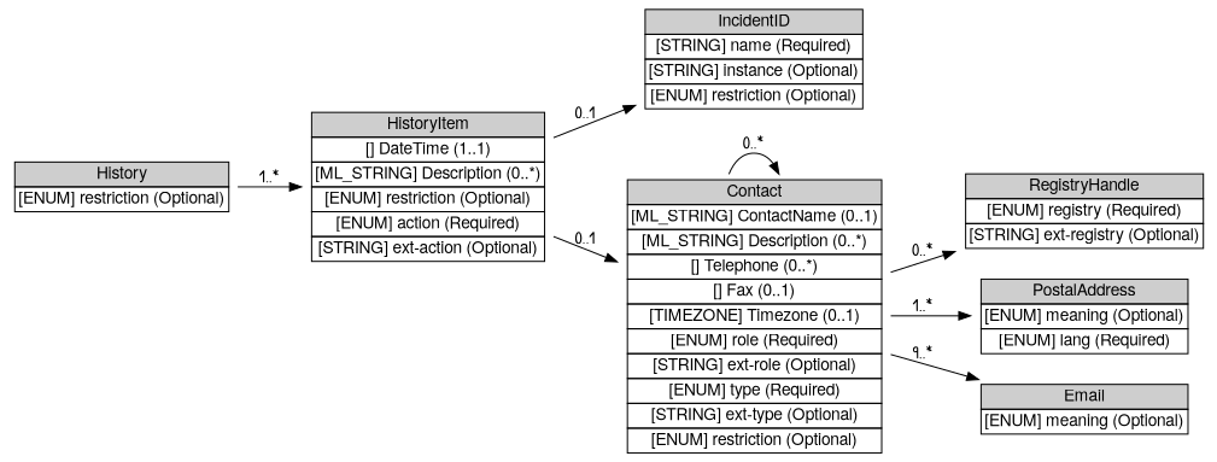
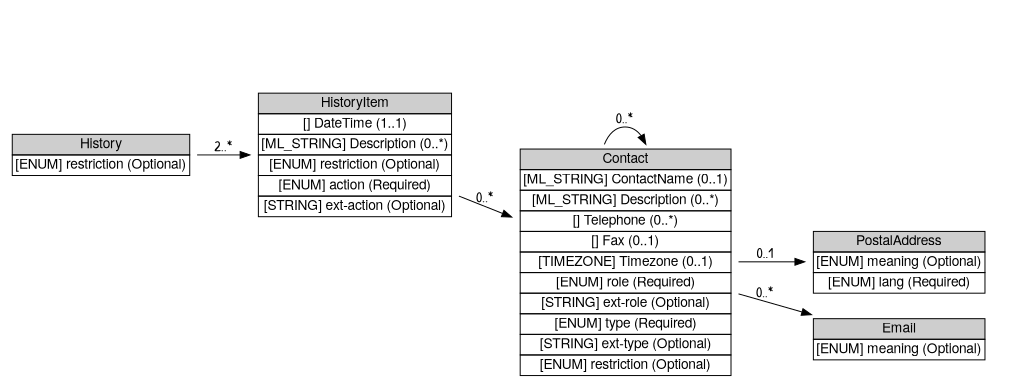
  digraph {
    fontname="Patrick Hand"
    rankdir=LR
    node [fontname="Patrick Hand" shape=plaintext]
    edge [fontname="Patrick Hand"]
    n1 [height=0.69444 label=<<table BORDER="0" CELLBORDER="1" CELLSPACING="0"> <tr> <td BGCOLOR="#CECECE" HREF="/idmef_parser/IODEF/History.html" TITLE="The History class is a log of the significant events or actions performed by the involved parties during the course of handling the incident. "><FONT FACE="Nimbus Sans L">History</FONT></td> </tr>" %<tr><td  HREF="/idmef_parser/IODEF/History.html" TITLE="This attribute is defined in Section 3.2."><FONT FACE="Nimbus Sans L">[ENUM] restriction (Optional)</FONT></td></tr>%</table>> width=2.7361]
    n2 [height=1.8611 label=<<table BORDER="0" CELLBORDER="1" CELLSPACING="0"> <tr> <td BGCOLOR="#CECECE" HREF="/idmef_parser/IODEF/HistoryItem.html" TITLE="The HistoryItem class is an entry in the History (Section 3.11) log that documents a particular action or event that occurred in the course of handling the incident. The details of the entry are a free-form description, but each can be categorized with the type attribute. "><FONT FACE="Nimbus Sans L">HistoryItem</FONT></td> </tr>" %<tr><td  HREF="/idmef_parser/IODEF/HistoryItem.html" TITLE="Timestamp of this entry in the history log (e.g., when the action described in the Description was taken)."><FONT FACE="Nimbus Sans L">[] DateTime (1..1)</FONT></td></tr>%<tr><td  HREF="/idmef_parser/IODEF/HistoryItem.html" TITLE="A free-form textual description of the action or event."><FONT FACE="Nimbus Sans L">[ML_STRING] Description (0..*)</FONT></td></tr>%<tr><td  HREF="/idmef_parser/IODEF/HistoryItem.html" TITLE="This attribute has been defined in Section 3.2."><FONT FACE="Nimbus Sans L">[ENUM] restriction (Optional)</FONT></td></tr>%<tr><td  HREF="/idmef_parser/IODEF/HistoryItem.html" TITLE="Classifies a performed action or occurrence documented in this history log entry.  As activity will likely have been instigated either through a previously conveyed expectation or internal investigation, this attribute is identical to the category attribute of the Expectation class.  The difference is only one of tense.  When an action is in this class, it has been completed.  See Section 3.13."><FONT FACE="Nimbus Sans L">[ENUM] action (Required)</FONT></td></tr>%<tr><td  HREF="/idmef_parser/IODEF/HistoryItem.html" TITLE="A means by which to extend the action attribute.  See Section 5.1."><FONT FACE="Nimbus Sans L">[STRING] ext-action (Optional)</FONT></td></tr>%</table>> width=2.9444]
-   n3 [height=1.2778 label=<<table BORDER="0" CELLBORDER="1" CELLSPACING="0"> <tr> <td BGCOLOR="#CECECE" HREF="/idmef_parser/IODEF/IncidentID.html" TITLE="The IncidentID class represents an incident tracking number that is unique in the context of the CSIRT and identifies the activity characterized in an IODEF Document. This identifier would serve as an index into the CSIRT incident handling system. The combination of the name attribute and the string in the element content MUST be a globally unique identifier describing the activity. Documents generated by a given CSIRT MUST NOT reuse the same value unless they are referencing the same incident. "><FONT FACE="Nimbus Sans L">IncidentID</FONT></td> </tr>" %<tr><td  HREF="/idmef_parser/IODEF/IncidentID.html" TITLE="An identifier describing the CSIRT that created the document.  In order to have a globally unique CSIRT name, the fully qualified domain name associated with the CSIRT MUST be used."><FONT FACE="Nimbus Sans L">[STRING] name (Required)</FONT></td></tr>%<tr><td  HREF="/idmef_parser/IODEF/IncidentID.html" TITLE="An identifier referencing a subset of the named incident."><FONT FACE="Nimbus Sans L">[STRING] instance (Optional)</FONT></td></tr>%<tr><td  HREF="/idmef_parser/IODEF/IncidentID.html" TITLE="This attribute has been defined in Section 3.2."><FONT FACE="Nimbus Sans L">[ENUM] restriction (Optional)</FONT></td></tr>%</table>> width=2.7639]
    n4 [height=3.3194 label=<<table BORDER="0" CELLBORDER="1" CELLSPACING="0"> <tr> <td BGCOLOR="#CECECE" HREF="/idmef_parser/IODEF/Contact.html" TITLE="The Contact class describes contact information for organizations and personnel involved in the incident. This class allows for the naming of the involved party, specifying contact information for them, and identifying their role in the incident. "><FONT FACE="Nimbus Sans L">Contact</FONT></td> </tr>" %<tr><td  HREF="/idmef_parser/IODEF/Contact.html" TITLE="The name of the contact.  The contact may either be an organization or a person.  The type attribute disambiguates the semantics."><FONT FACE="Nimbus Sans L">[ML_STRING] ContactName (0..1)</FONT></td></tr>%<tr><td  HREF="/idmef_parser/IODEF/Contact.html" TITLE="A free-form description of this contact.  In the case of a person, this is often the organizational title of the individual."><FONT FACE="Nimbus Sans L">[ML_STRING] Description (0..*)</FONT></td></tr>%<tr><td  HREF="/idmef_parser/IODEF/Contact.html" TITLE="The telephone number of the contact."><FONT FACE="Nimbus Sans L">[] Telephone (0..*)</FONT></td></tr>%<tr><td  HREF="/idmef_parser/IODEF/Contact.html" TITLE="The facsimile telephone number of the contact."><FONT FACE="Nimbus Sans L">[] Fax (0..1)</FONT></td></tr>%<tr><td  HREF="/idmef_parser/IODEF/Contact.html" TITLE="The timezone in which the contact resides formatted according to Section 2.9."><FONT FACE="Nimbus Sans L">[TIMEZONE] Timezone (0..1)</FONT></td></tr>%<tr><td  HREF="/idmef_parser/IODEF/Contact.html" TITLE="Indicates the role the contact fulfills.  This attribute is defined as an enumerated list:"><FONT FACE="Nimbus Sans L">[ENUM] role (Required)</FONT></td></tr>%<tr><td  HREF="/idmef_parser/IODEF/Contact.html" TITLE="A means by which to extend the role attribute. See Section 5.1."><FONT FACE="Nimbus Sans L">[STRING] ext-role (Optional)</FONT></td></tr>%<tr><td  HREF="/idmef_parser/IODEF/Contact.html" TITLE="Indicates the type of contact being described. This attribute is defined as an enumerated list:"><FONT FACE="Nimbus Sans L">[ENUM] type (Required)</FONT></td></tr>%<tr><td  HREF="/idmef_parser/IODEF/Contact.html" TITLE="A means by which to extend the type attribute. See Section 5.1."><FONT FACE="Nimbus Sans L">[STRING] ext-type (Optional)</FONT></td></tr>%<tr><td  HREF="/idmef_parser/IODEF/Contact.html" TITLE="This attribute is defined in Section 3.2."><FONT FACE="Nimbus Sans L">[ENUM] restriction (Optional)</FONT></td></tr>%</table>> width=3.1944]
-   n5 [height=0.98611 label=<<table BORDER="0" CELLBORDER="1" CELLSPACING="0"> <tr> <td BGCOLOR="#CECECE" HREF="/idmef_parser/IODEF/RegistryHandle.html" TITLE="The RegistryHandle class represents a handle into an Internet registry or community-specific database. The handle is specified in the element content and the type attribute specifies the database. "><FONT FACE="Nimbus Sans L">RegistryHandle</FONT></td> </tr>" %<tr><td  HREF="/idmef_parser/IODEF/RegistryHandle.html" TITLE="The database to which the handle belongs.  The default value is &#39;local&#39;.  The possible values are:"><FONT FACE="Nimbus Sans L">[ENUM] registry (Required)</FONT></td></tr>%<tr><td  HREF="/idmef_parser/IODEF/RegistryHandle.html" TITLE="A means by which to extend the registry attribute.  See Section 5.1."><FONT FACE="Nimbus Sans L">[STRING] ext-registry (Optional)</FONT></td></tr>%</table>> width=2.9861]
    n6 [height=0.98611 label=<<table BORDER="0" CELLBORDER="1" CELLSPACING="0"> <tr> <td BGCOLOR="#CECECE" HREF="/idmef_parser/IODEF/PostalAddress.html" TITLE="The PostalAddress class specifies a postal address formatted according to the POSTAL data type (Section 2.11). "><FONT FACE="Nimbus Sans L">PostalAddress</FONT></td> </tr>" %<tr><td  HREF="/idmef_parser/IODEF/PostalAddress.html" TITLE="A free-form description of the element content."><FONT FACE="Nimbus Sans L">[ENUM] meaning (Optional)</FONT></td></tr>%<tr><td  HREF="/idmef_parser/IODEF/PostalAddress.html" TITLE="A valid language code per RFC 4646 [7] constrained by the definition of &quot;xs:language&quot;.  The interpretation of this code is described in Section 6."><FONT FACE="Nimbus Sans L">[ENUM] lang (Required)</FONT></td></tr>%</table>> width=2.6528]
    n7 [height=0.69444 label=<<table BORDER="0" CELLBORDER="1" CELLSPACING="0"> <tr> <td BGCOLOR="#CECECE" HREF="/idmef_parser/IODEF/Email.html" TITLE="The Email class specifies an email address formatted according to EMAIL data type (Section 2.14). "><FONT FACE="Nimbus Sans L">Email</FONT></td> </tr>" %<tr><td  HREF="/idmef_parser/IODEF/Email.html" TITLE="A free-form description of the element content (e.g., hours of coverage for a given number)."><FONT FACE="Nimbus Sans L">[ENUM] meaning (Optional)</FONT></td></tr>%</table>> width=2.6528]
-   n1 -> n2 [label="1..*"]
-   n2 -> n3 [label="0..1"]
-   n2 -> n4 [label="0..1"]
+   n1 -> n2 [label="2..*"]
+   n2 -> n4 [label="0..*"]
    n4 -> n4 [label="0..*"]
-   n4 -> n5 [label="0..*"]
-   n4 -> n6 [label="1..*"]
-   n4 -> n7 [label="9..*"]
+   n4 -> n6 [label="0..1"]
+   n4 -> n7 [label="0..*"]
  }
